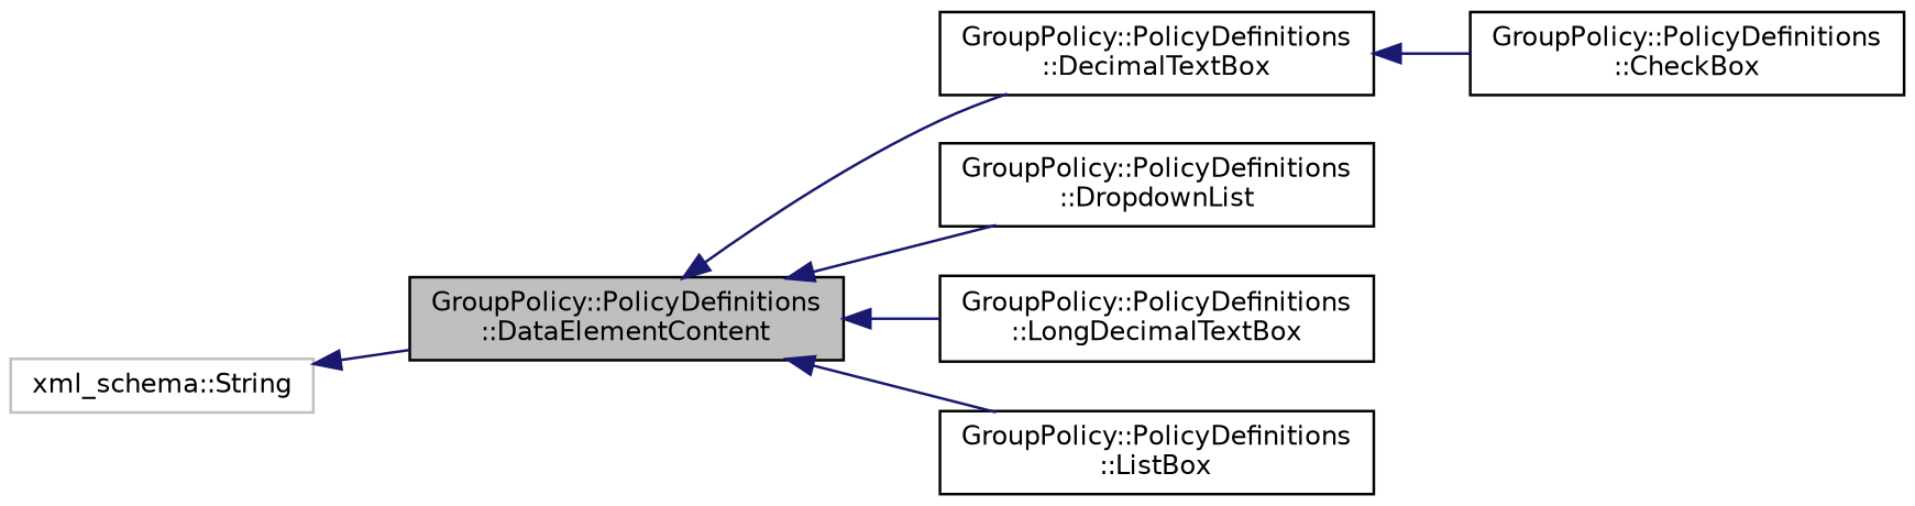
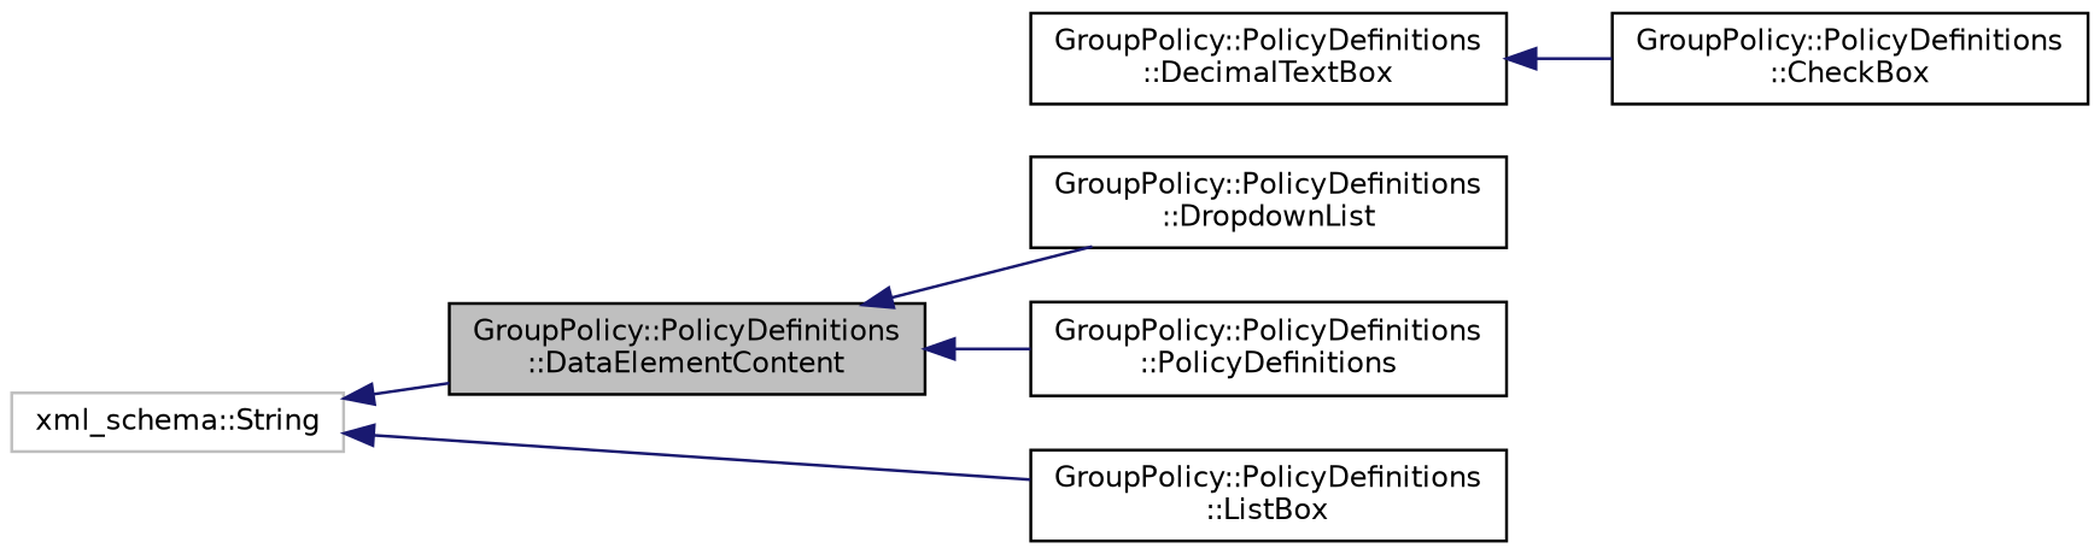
  digraph {
    rankdir=LR
    node [color=black fillcolor=white fontname=Helvetica fontsize=10 shape=record style=filled]
    edge [color=midnightblue dir=back fontname=Helvetica fontsize=10 labelfontname=Helvetica labelfontsize=10 style=solid]
    n1 [fillcolor=grey75 fontcolor=black height=0.2 label="GroupPolicy::PolicyDefinitions\l::DataElementContent" width=0.4]
    n2 [height=0.2 label="GroupPolicy::PolicyDefinitions\l::DecimalTextBox" width=0.4]
    n3 [height=0.2 label="GroupPolicy::PolicyDefinitions\l::DropdownList" width=0.4]
    n4 [height=0.2 label="GroupPolicy::PolicyDefinitions\l::ListBox" width=0.4]
-   n5 [height=0.2 label="GroupPolicy::PolicyDefinitions\l::LongDecimalTextBox" width=0.4]
+   n5 [height=0.2 label="GroupPolicy::PolicyDefinitions\l::PolicyDefinitions" width=0.4]
    n6 [height=0.2 label="GroupPolicy::PolicyDefinitions\l::CheckBox" width=0.4]
    n7 [color=grey75 height=0.2 label="xml_schema::String" width=0.4]
-   n1 -> n2
    n1 -> n3
-   n1 -> n4
+   n7 -> n4
    n1 -> n5
    n2 -> n6
    n7 -> n1
  }
